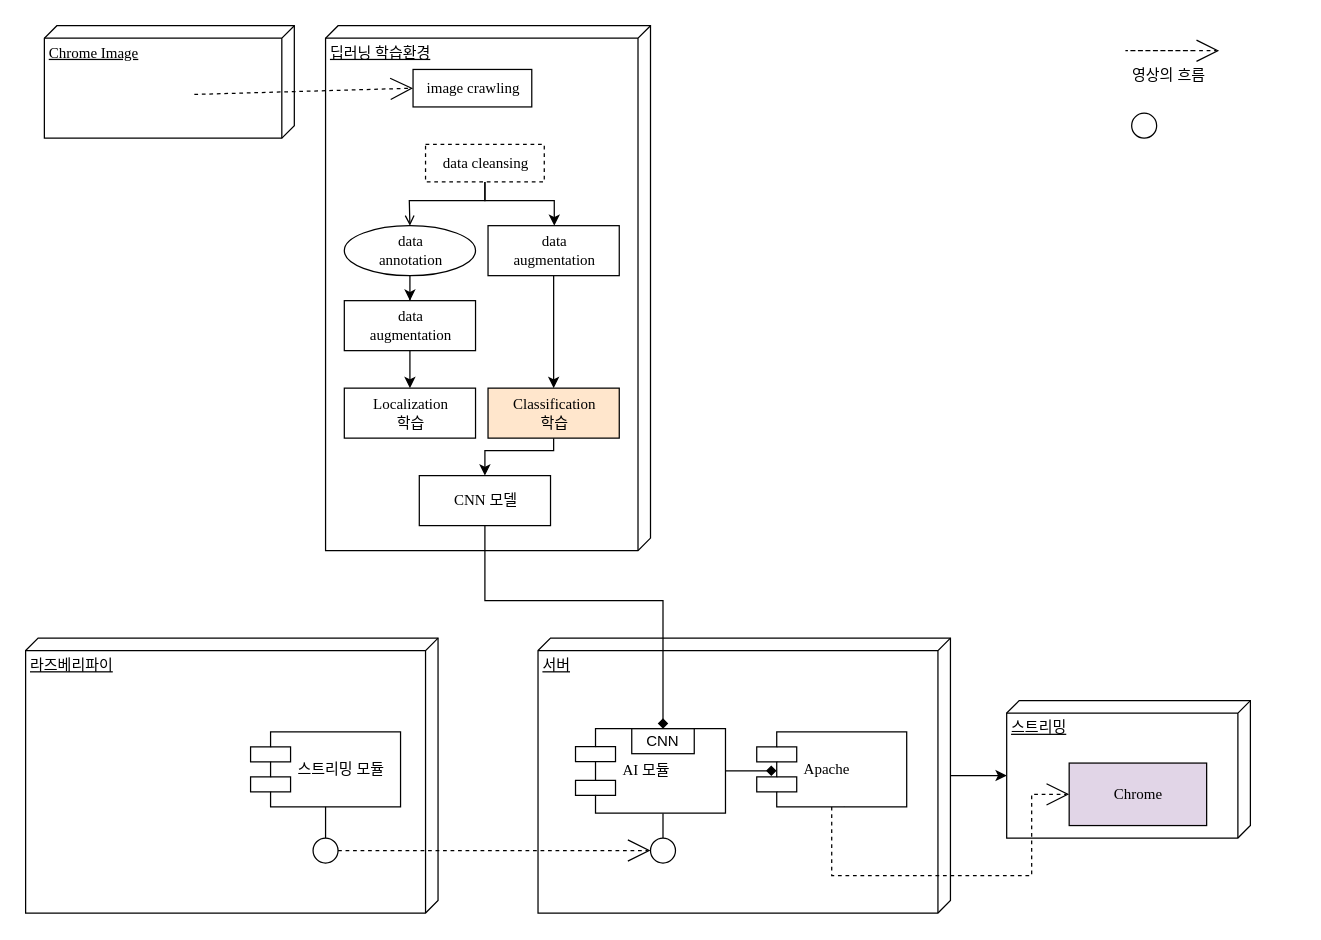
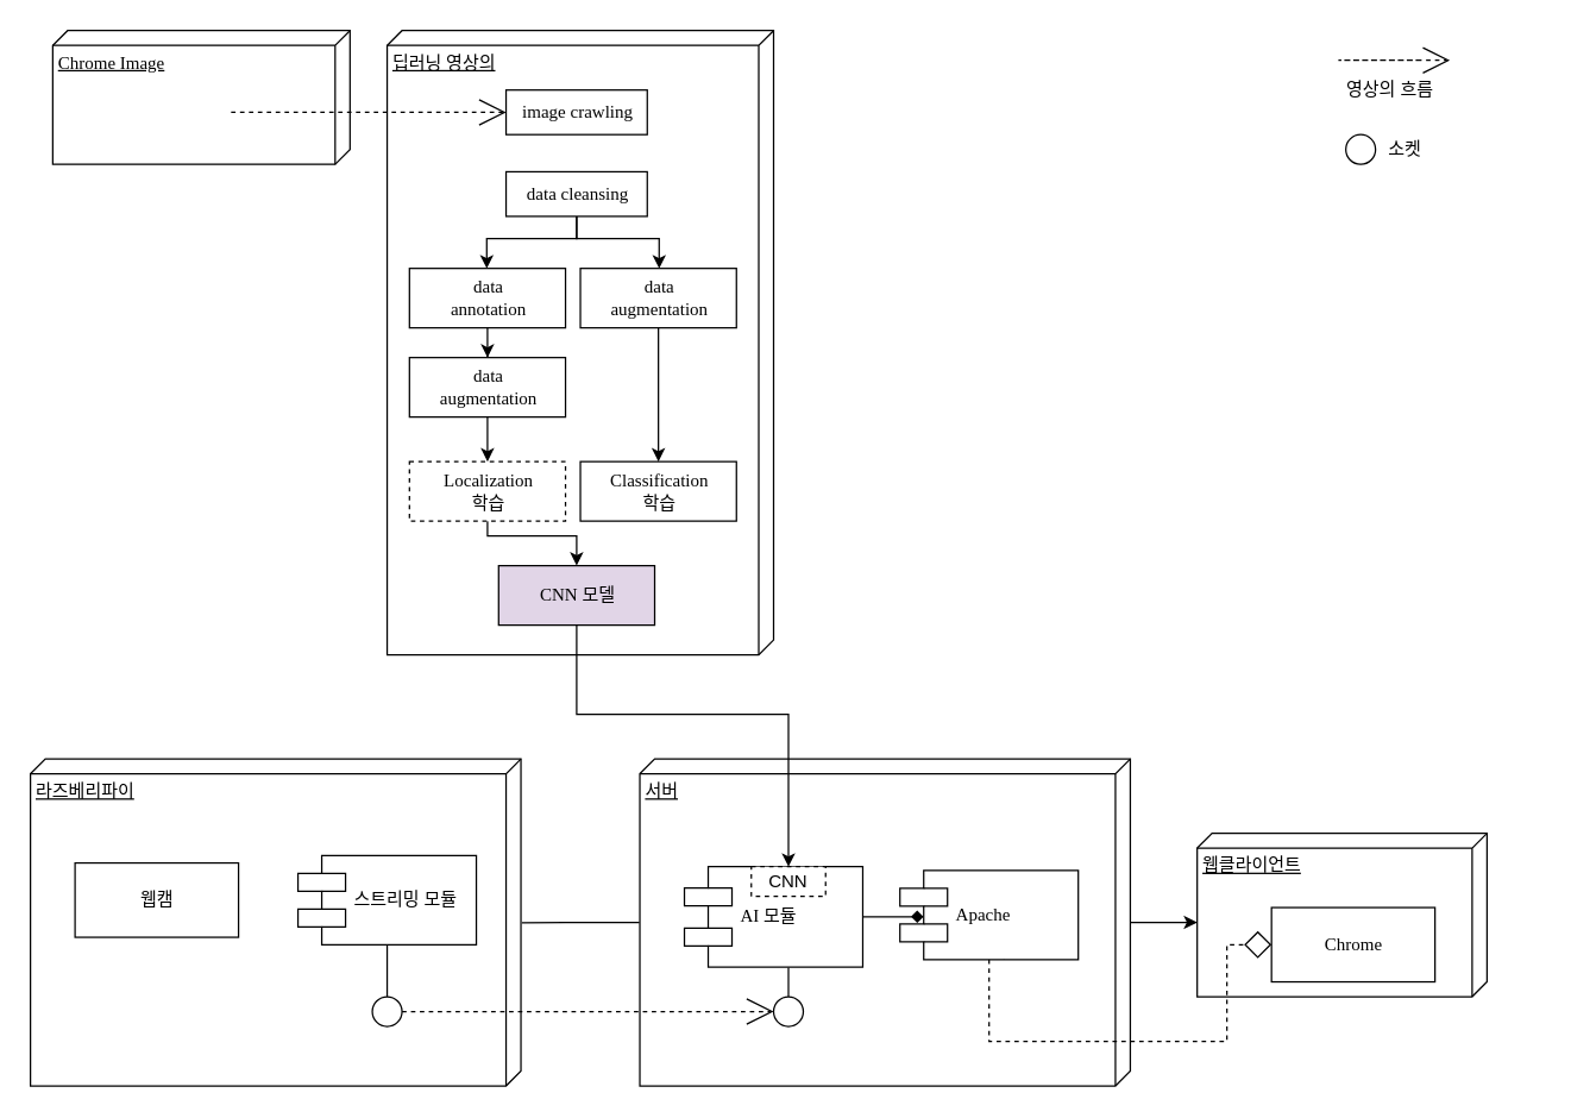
  <mxCell id="0" />
  <mxCell id="1" parent="0" />
- <mxCell id="2" value="딥러닝 학습환경" style="verticalAlign=top;align=left;spacingTop=8;spacingLeft=2;spacingRight=12;shape=cube;size=10;direction=south;fontStyle=4;html=1;rounded=0;shadow=0;comic=0;labelBackgroundColor=none;strokeWidth=1;fontFamily=Verdana;fontSize=12" parent="1" vertex="1"><mxGeometry x="260" y="20" width="260" height="420" as="geometry" /></mxCell>
- <mxCell id="3" value="image crawling" style="html=1;rounded=0;shadow=0;comic=0;labelBackgroundColor=none;strokeWidth=1;fontFamily=Verdana;fontSize=12;align=center;" parent="1" vertex="1"><mxGeometry x="330" y="55" width="95" height="30" as="geometry" /></mxCell>
- <mxCell id="4" style="edgeStyle=orthogonalEdgeStyle;rounded=0;orthogonalLoop=1;jettySize=auto;html=1;endArrow=open;" parent="1" source="6" target="10" edge="1"><mxGeometry relative="1" as="geometry"><Array as="points"><mxPoint x="387" y="160" /><mxPoint x="327" y="160" /></Array></mxGeometry></mxCell>
+ <mxCell id="2" value="딥러닝 영상의" style="verticalAlign=top;align=left;spacingTop=8;spacingLeft=2;spacingRight=12;shape=cube;size=10;direction=south;fontStyle=4;html=1;rounded=0;shadow=0;comic=0;labelBackgroundColor=none;strokeWidth=1;fontFamily=Verdana;fontSize=12" parent="1" vertex="1"><mxGeometry x="260" y="20" width="260" height="420" as="geometry" /></mxCell>
+ <mxCell id="3" value="image crawling" style="html=1;rounded=0;shadow=0;comic=0;labelBackgroundColor=none;strokeWidth=1;fontFamily=Verdana;fontSize=12;align=center;" parent="1" vertex="1"><mxGeometry x="340" y="60" width="95" height="30" as="geometry" /></mxCell>
+ <mxCell id="4" style="edgeStyle=orthogonalEdgeStyle;rounded=0;orthogonalLoop=1;jettySize=auto;html=1;" parent="1" source="6" target="10" edge="1"><mxGeometry relative="1" as="geometry"><Array as="points"><mxPoint x="387" y="160" /><mxPoint x="327" y="160" /></Array></mxGeometry></mxCell>
  <mxCell id="5" style="edgeStyle=orthogonalEdgeStyle;rounded=0;orthogonalLoop=1;jettySize=auto;html=1;" parent="1" source="6" target="12" edge="1"><mxGeometry relative="1" as="geometry"><Array as="points"><mxPoint x="387" y="160" /><mxPoint x="443" y="160" /></Array></mxGeometry></mxCell>
- <mxCell id="6" value="data cleansing" style="html=1;rounded=0;shadow=0;comic=0;labelBackgroundColor=none;strokeWidth=1;fontFamily=Verdana;fontSize=12;align=center;dashed=1;" parent="1" vertex="1"><mxGeometry x="340" y="115" width="95" height="30" as="geometry" /></mxCell>
+ <mxCell id="6" value="data cleansing" style="html=1;rounded=0;shadow=0;comic=0;labelBackgroundColor=none;strokeWidth=1;fontFamily=Verdana;fontSize=12;align=center;" parent="1" vertex="1"><mxGeometry x="340" y="115" width="95" height="30" as="geometry" /></mxCell>
  <mxCell id="7" value="Chrome Image" style="verticalAlign=top;align=left;spacingTop=8;spacingLeft=2;spacingRight=12;shape=cube;size=10;direction=south;fontStyle=4;html=1;rounded=0;shadow=0;comic=0;labelBackgroundColor=none;strokeWidth=1;fontFamily=Verdana;fontSize=12" parent="1" vertex="1"><mxGeometry x="35" y="20" width="200" height="90" as="geometry" /></mxCell>
  <mxCell id="8" style="edgeStyle=none;rounded=0;html=1;dashed=1;labelBackgroundColor=none;startArrow=none;startFill=0;startSize=8;endArrow=open;endFill=0;endSize=16;fontFamily=Verdana;fontSize=12;entryX=0;entryY=0.5;entryDx=0;entryDy=0;" parent="1" target="3" edge="1"><mxGeometry relative="1" as="geometry"><mxPoint x="155" y="75" as="sourcePoint" /><mxPoint x="405" y="145" as="targetPoint" /><Array as="points" /></mxGeometry></mxCell>
  <mxCell id="9" style="edgeStyle=orthogonalEdgeStyle;rounded=0;orthogonalLoop=1;jettySize=auto;html=1;" parent="1" source="10" target="14" edge="1"><mxGeometry relative="1" as="geometry" /></mxCell>
- <mxCell id="10" value="data &lt;br&gt;annotation" style="ellipse;html=1;shadow=0;comic=0;labelBackgroundColor=none;strokeWidth=1;fontFamily=Verdana;fontSize=12;align=center;" parent="1" vertex="1"><mxGeometry x="275" y="180" width="105" height="40" as="geometry" /></mxCell>
+ <mxCell id="10" value="data &lt;br&gt;annotation" style="html=1;rounded=0;shadow=0;comic=0;labelBackgroundColor=none;strokeWidth=1;fontFamily=Verdana;fontSize=12;align=center;" parent="1" vertex="1"><mxGeometry x="275" y="180" width="105" height="40" as="geometry" /></mxCell>
  <mxCell id="11" style="edgeStyle=orthogonalEdgeStyle;rounded=0;orthogonalLoop=1;jettySize=auto;html=1;entryX=0.5;entryY=0;entryDx=0;entryDy=0;" parent="1" source="12" target="18" edge="1"><mxGeometry relative="1" as="geometry" /></mxCell>
  <mxCell id="12" value="data &lt;br&gt;augmentation" style="html=1;rounded=0;shadow=0;comic=0;labelBackgroundColor=none;strokeWidth=1;fontFamily=Verdana;fontSize=12;align=center;" parent="1" vertex="1"><mxGeometry x="390" y="180" width="105" height="40" as="geometry" /></mxCell>
  <mxCell id="13" style="edgeStyle=orthogonalEdgeStyle;rounded=0;orthogonalLoop=1;jettySize=auto;html=1;entryX=0.5;entryY=0;entryDx=0;entryDy=0;" parent="1" source="14" target="16" edge="1"><mxGeometry relative="1" as="geometry" /></mxCell>
  <mxCell id="14" value="data &lt;br&gt;augmentation" style="html=1;rounded=0;shadow=0;comic=0;labelBackgroundColor=none;strokeWidth=1;fontFamily=Verdana;fontSize=12;align=center;" parent="1" vertex="1"><mxGeometry x="275" y="240" width="105" height="40" as="geometry" /></mxCell>
- <mxCell id="16" value="Localization&lt;br&gt;학습" style="html=1;rounded=0;shadow=0;comic=0;labelBackgroundColor=none;strokeWidth=1;fontFamily=Verdana;fontSize=12;align=center;" parent="1" vertex="1"><mxGeometry x="275" y="310" width="105" height="40" as="geometry" /></mxCell>
- <mxCell id="17" style="edgeStyle=orthogonalEdgeStyle;rounded=0;orthogonalLoop=1;jettySize=auto;html=1;entryX=0.5;entryY=0;entryDx=0;entryDy=0;" parent="1" source="18" target="19" edge="1"><mxGeometry relative="1" as="geometry"><Array as="points"><mxPoint x="443" y="360" /><mxPoint x="387" y="360" /></Array></mxGeometry></mxCell>
- <mxCell id="18" value="Classification&lt;br&gt;학습" style="html=1;rounded=0;shadow=0;comic=0;labelBackgroundColor=none;strokeWidth=1;fontFamily=Verdana;fontSize=12;align=center;fillColor=#ffe6cc;" parent="1" vertex="1"><mxGeometry x="390" y="310" width="105" height="40" as="geometry" /></mxCell>
- <mxCell id="19" value="CNN 모델" style="html=1;rounded=0;shadow=0;comic=0;labelBackgroundColor=none;strokeWidth=1;fontFamily=Verdana;fontSize=12;align=center;" parent="1" vertex="1"><mxGeometry x="335" y="380" width="105" height="40" as="geometry" /></mxCell>
+ <mxCell id="15" style="edgeStyle=orthogonalEdgeStyle;rounded=0;orthogonalLoop=1;jettySize=auto;html=1;entryX=0.5;entryY=0;entryDx=0;entryDy=0;" parent="1" source="16" target="19" edge="1"><mxGeometry relative="1" as="geometry"><Array as="points"><mxPoint x="327" y="360" /><mxPoint x="387" y="360" /></Array></mxGeometry></mxCell>
+ <mxCell id="16" value="Localization&lt;br&gt;학습" style="html=1;rounded=0;shadow=0;comic=0;labelBackgroundColor=none;strokeWidth=1;fontFamily=Verdana;fontSize=12;align=center;dashed=1;" parent="1" vertex="1"><mxGeometry x="275" y="310" width="105" height="40" as="geometry" /></mxCell>
+ <mxCell id="18" value="Classification&lt;br&gt;학습" style="html=1;rounded=0;shadow=0;comic=0;labelBackgroundColor=none;strokeWidth=1;fontFamily=Verdana;fontSize=12;align=center;" parent="1" vertex="1"><mxGeometry x="390" y="310" width="105" height="40" as="geometry" /></mxCell>
+ <mxCell id="19" value="CNN 모델" style="html=1;rounded=0;shadow=0;comic=0;labelBackgroundColor=none;strokeWidth=1;fontFamily=Verdana;fontSize=12;align=center;fillColor=#e1d5e7;" parent="1" vertex="1"><mxGeometry x="335" y="380" width="105" height="40" as="geometry" /></mxCell>
  <mxCell id="20" value="라즈베리파이" style="verticalAlign=top;align=left;spacingTop=8;spacingLeft=2;spacingRight=12;shape=cube;size=10;direction=south;fontStyle=4;html=1;rounded=0;shadow=0;comic=0;labelBackgroundColor=none;strokeWidth=1;fontFamily=Verdana;fontSize=12" parent="1" vertex="1"><mxGeometry x="20" y="510" width="330" height="220" as="geometry" /></mxCell>
  <mxCell id="21" style="edgeStyle=orthogonalEdgeStyle;rounded=0;orthogonalLoop=1;jettySize=auto;html=1;" parent="1" source="22" edge="1"><mxGeometry relative="1" as="geometry"><mxPoint x="805" y="620" as="targetPoint" /></mxGeometry></mxCell>
  <mxCell id="22" value="서버" style="verticalAlign=top;align=left;spacingTop=8;spacingLeft=2;spacingRight=12;shape=cube;size=10;direction=south;fontStyle=4;html=1;rounded=0;shadow=0;comic=0;labelBackgroundColor=none;strokeWidth=1;fontFamily=Verdana;fontSize=12" parent="1" vertex="1"><mxGeometry x="430" y="510" width="330" height="220" as="geometry" /></mxCell>
- <mxCell id="23" value="스트리밍" style="verticalAlign=top;align=left;spacingTop=8;spacingLeft=2;spacingRight=12;shape=cube;size=10;direction=south;fontStyle=4;html=1;rounded=0;shadow=0;comic=0;labelBackgroundColor=none;strokeWidth=1;fontFamily=Verdana;fontSize=12" parent="1" vertex="1"><mxGeometry x="805" y="560" width="195" height="110" as="geometry" /></mxCell>
- <mxCell id="25" value="스트리밍 모듈" style="shape=component;align=left;spacingLeft=36;rounded=0;shadow=0;comic=0;labelBackgroundColor=none;strokeWidth=1;fontFamily=Verdana;fontSize=12;html=1;" parent="1" vertex="1"><mxGeometry x="200" y="585" width="120" height="60" as="geometry" /></mxCell>
+ <mxCell id="23" value="웹클라이언트" style="verticalAlign=top;align=left;spacingTop=8;spacingLeft=2;spacingRight=12;shape=cube;size=10;direction=south;fontStyle=4;html=1;rounded=0;shadow=0;comic=0;labelBackgroundColor=none;strokeWidth=1;fontFamily=Verdana;fontSize=12" parent="1" vertex="1"><mxGeometry x="805" y="560" width="195" height="110" as="geometry" /></mxCell>
+ <mxCell id="24" value="웹캠" style="html=1;rounded=0;shadow=0;comic=0;labelBackgroundColor=none;strokeWidth=1;fontFamily=Verdana;fontSize=12;align=center;" parent="1" vertex="1"><mxGeometry x="50" y="580" width="110" height="50" as="geometry" /></mxCell>
+ <mxCell id="25" value="스트리밍 모듈" style="shape=component;align=left;spacingLeft=36;rounded=0;shadow=0;comic=0;labelBackgroundColor=none;strokeWidth=1;fontFamily=Verdana;fontSize=12;html=1;" parent="1" vertex="1"><mxGeometry x="200" y="575" width="120" height="60" as="geometry" /></mxCell>
  <mxCell id="26" value="" style="ellipse;whiteSpace=wrap;html=1;rounded=0;shadow=0;comic=0;labelBackgroundColor=none;strokeWidth=1;fontFamily=Verdana;fontSize=12;align=center;" parent="1" vertex="1"><mxGeometry x="250" y="670" width="20" height="20" as="geometry" /></mxCell>
  <mxCell id="27" style="edgeStyle=orthogonalEdgeStyle;rounded=0;orthogonalLoop=1;jettySize=auto;html=1;entryX=0.132;entryY=0.519;entryDx=0;entryDy=0;entryPerimeter=0;endArrow=diamond;" parent="1" source="28" target="41" edge="1"><mxGeometry relative="1" as="geometry" /></mxCell>
  <mxCell id="28" value="AI 모듈" style="shape=component;align=left;spacingLeft=36;rounded=0;shadow=0;comic=0;labelBackgroundColor=none;strokeWidth=1;fontFamily=Verdana;fontSize=12;html=1;" parent="1" vertex="1"><mxGeometry x="460" y="582.5" width="120" height="67.5" as="geometry" /></mxCell>
- <mxCell id="29" value="Chrome" style="html=1;rounded=0;shadow=0;comic=0;labelBackgroundColor=none;strokeWidth=1;fontFamily=Verdana;fontSize=12;align=center;fillColor=#e1d5e7;" parent="1" vertex="1"><mxGeometry x="855" y="610" width="110" height="50" as="geometry" /></mxCell>
+ <mxCell id="29" value="Chrome" style="html=1;rounded=0;shadow=0;comic=0;labelBackgroundColor=none;strokeWidth=1;fontFamily=Verdana;fontSize=12;align=center;" parent="1" vertex="1"><mxGeometry x="855" y="610" width="110" height="50" as="geometry" /></mxCell>
  <mxCell id="30" style="edgeStyle=none;rounded=0;html=1;dashed=1;labelBackgroundColor=none;startArrow=none;startFill=0;startSize=8;endArrow=open;endFill=0;endSize=16;fontFamily=Verdana;fontSize=12;exitX=1;exitY=0.5;exitDx=0;exitDy=0;" parent="1" source="26" edge="1"><mxGeometry relative="1" as="geometry"><mxPoint x="520" y="680" as="targetPoint" /></mxGeometry></mxCell>
  <mxCell id="31" style="edgeStyle=elbowEdgeStyle;rounded=0;html=1;labelBackgroundColor=none;startArrow=none;startFill=0;startSize=8;endArrow=none;endFill=0;endSize=16;fontFamily=Verdana;fontSize=12;" parent="1" source="26" target="25" edge="1"><mxGeometry relative="1" as="geometry" /></mxCell>
- <mxCell id="33" style="edgeStyle=none;rounded=0;html=1;dashed=1;labelBackgroundColor=none;startArrow=none;startFill=0;startSize=8;endArrow=open;endFill=0;endSize=16;fontFamily=Verdana;fontSize=12;exitX=0.5;exitY=1;exitDx=0;exitDy=0;entryX=0;entryY=0.5;entryDx=0;entryDy=0;" parent="1" source="41" target="29" edge="1"><mxGeometry relative="1" as="geometry"><mxPoint x="685" y="679.66" as="sourcePoint" /><mxPoint x="930" y="680" as="targetPoint" /><Array as="points"><mxPoint x="665" y="700" /><mxPoint x="825" y="700" /><mxPoint x="825" y="635" /></Array></mxGeometry></mxCell>
+ <mxCell id="32" value="" style="endArrow=none;html=1;exitX=0.501;exitY=-0.002;exitDx=0;exitDy=0;exitPerimeter=0;entryX=0.5;entryY=1.001;entryDx=0;entryDy=0;entryPerimeter=0;" parent="1" source="20" target="22" edge="1"><mxGeometry width="50" height="50" relative="1" as="geometry"><mxPoint x="350" y="613" as="sourcePoint" /><mxPoint x="426" y="620" as="targetPoint" /><Array as="points"><mxPoint x="390" y="620" /></Array></mxGeometry></mxCell>
+ <mxCell id="33" style="edgeStyle=none;rounded=0;html=1;dashed=1;labelBackgroundColor=none;startArrow=none;startFill=0;startSize=8;endArrow=diamond;endFill=0;endSize=16;fontFamily=Verdana;fontSize=12;exitX=0.5;exitY=1;exitDx=0;exitDy=0;entryX=0;entryY=0.5;entryDx=0;entryDy=0;" parent="1" source="41" target="29" edge="1"><mxGeometry relative="1" as="geometry"><mxPoint x="685" y="679.66" as="sourcePoint" /><mxPoint x="930" y="680" as="targetPoint" /><Array as="points"><mxPoint x="665" y="700" /><mxPoint x="825" y="700" /><mxPoint x="825" y="635" /></Array></mxGeometry></mxCell>
  <mxCell id="34" style="edgeStyle=elbowEdgeStyle;rounded=0;html=1;labelBackgroundColor=none;startArrow=none;startFill=0;startSize=8;endArrow=none;endFill=0;endSize=16;fontFamily=Verdana;fontSize=12;" parent="1" source="41" edge="1"><mxGeometry relative="1" as="geometry"><mxPoint x="674.97" y="670" as="sourcePoint" /><mxPoint x="674.66" y="635" as="targetPoint" /></mxGeometry></mxCell>
- <mxCell id="35" value="CNN" style="rounded=0;whiteSpace=wrap;html=1;" parent="1" vertex="1"><mxGeometry x="505" y="582.5" width="50" height="20" as="geometry" /></mxCell>
- <mxCell id="36" style="edgeStyle=orthogonalEdgeStyle;rounded=0;orthogonalLoop=1;jettySize=auto;html=1;entryX=0.5;entryY=0;entryDx=0;entryDy=0;endArrow=diamond;" parent="1" source="19" target="35" edge="1"><mxGeometry relative="1" as="geometry"><Array as="points"><mxPoint x="388" y="480" /><mxPoint x="530" y="480" /></Array></mxGeometry></mxCell>
+ <mxCell id="35" value="CNN" style="rounded=0;whiteSpace=wrap;html=1;dashed=1;" parent="1" vertex="1"><mxGeometry x="505" y="582.5" width="50" height="20" as="geometry" /></mxCell>
+ <mxCell id="36" style="edgeStyle=orthogonalEdgeStyle;rounded=0;orthogonalLoop=1;jettySize=auto;html=1;entryX=0.5;entryY=0;entryDx=0;entryDy=0;" parent="1" source="19" target="35" edge="1"><mxGeometry relative="1" as="geometry"><Array as="points"><mxPoint x="388" y="480" /><mxPoint x="530" y="480" /></Array></mxGeometry></mxCell>
  <mxCell id="37" style="edgeStyle=orthogonalEdgeStyle;rounded=0;html=1;labelBackgroundColor=none;startArrow=none;startFill=0;startSize=8;endArrow=open;endFill=0;endSize=16;fontFamily=Verdana;fontSize=12;dashed=1;" parent="1" edge="1"><mxGeometry relative="1" as="geometry"><Array as="points"><mxPoint x="900" y="40" /><mxPoint x="1035" y="40" /></Array><mxPoint x="955" y="40" as="sourcePoint" /><mxPoint x="975" y="40" as="targetPoint" /></mxGeometry></mxCell>
  <mxCell id="38" value="영상의 흐름" style="text;html=1;strokeColor=none;fillColor=none;align=center;verticalAlign=middle;whiteSpace=wrap;rounded=0;" parent="1" vertex="1"><mxGeometry x="895" y="50" width="80" height="20" as="geometry" /></mxCell>
  <mxCell id="39" value="" style="ellipse;whiteSpace=wrap;html=1;rounded=0;shadow=0;comic=0;labelBackgroundColor=none;strokeWidth=1;fontFamily=Verdana;fontSize=12;align=center;" parent="1" vertex="1"><mxGeometry x="905" y="90" width="20" height="20" as="geometry" /></mxCell>
+ <mxCell id="40" value="소켓" style="text;html=1;strokeColor=none;fillColor=none;align=center;verticalAlign=middle;whiteSpace=wrap;rounded=0;" parent="1" vertex="1"><mxGeometry x="925" y="90" width="40" height="20" as="geometry" /></mxCell>
  <mxCell id="41" value="Apache" style="shape=component;align=left;spacingLeft=36;rounded=0;shadow=0;comic=0;labelBackgroundColor=none;strokeWidth=1;fontFamily=Verdana;fontSize=12;html=1;" parent="1" vertex="1"><mxGeometry x="605" y="585" width="120" height="60" as="geometry" /></mxCell>
  <mxCell id="42" value="" style="ellipse;whiteSpace=wrap;html=1;rounded=0;shadow=0;comic=0;labelBackgroundColor=none;strokeWidth=1;fontFamily=Verdana;fontSize=12;align=center;" parent="1" vertex="1"><mxGeometry x="520" y="670" width="20" height="20" as="geometry" /></mxCell>
  <mxCell id="43" style="edgeStyle=elbowEdgeStyle;rounded=0;html=1;labelBackgroundColor=none;startArrow=none;startFill=0;startSize=8;endArrow=none;endFill=0;endSize=16;fontFamily=Verdana;fontSize=12;entryX=0.561;entryY=1.005;entryDx=0;entryDy=0;entryPerimeter=0;" parent="1" edge="1"><mxGeometry relative="1" as="geometry"><mxPoint x="530" y="670" as="sourcePoint" /><mxPoint x="530.32" y="650.337" as="targetPoint" /><Array as="points"><mxPoint x="530" y="660" /></Array></mxGeometry></mxCell>
